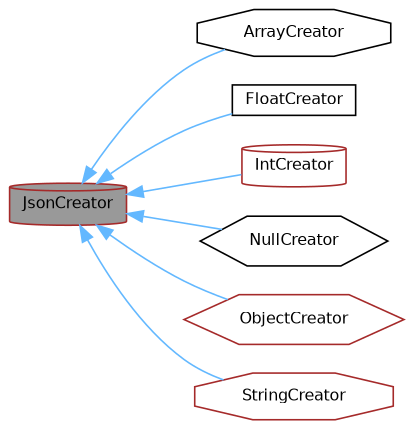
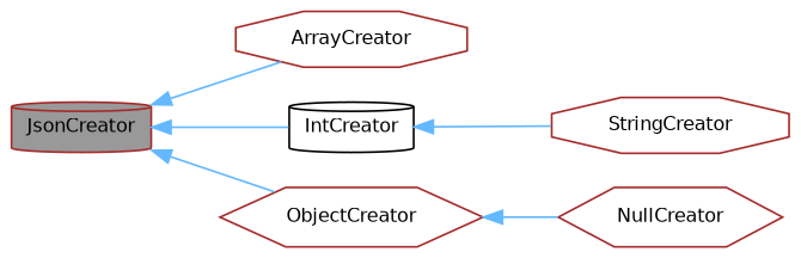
  digraph {
    rankdir=LR
    node [color=brown fillcolor=white fontname=Helvetica fontsize=10 shape=cylinder style=filled]
    edge [color=steelblue1 dir=back fontname=Helvetica fontsize=10 labelfontname=Helvetica labelfontsize=10 style=solid]
    n1 [fillcolor=grey60 fontcolor=black height=0.2 label=JsonCreator width=0.4]
-   n2 [color=black height=0.2 label=ArrayCreator shape=octagon width=0.4]
-   n3 [color=black height=0.2 label=FloatCreator shape=box width=0.4]
-   n4 [height=0.2 label=IntCreator width=0.4]
-   n5 [color=black height=0.2 label=NullCreator shape=hexagon width=0.4]
+   n2 [height=0.2 label=ArrayCreator shape=octagon width=0.4]
+   n4 [color=black height=0.2 label=IntCreator width=0.4]
+   n5 [height=0.2 label=NullCreator shape=hexagon width=0.4]
    n6 [height=0.2 label=ObjectCreator shape=hexagon width=0.4]
    n7 [height=0.2 label=StringCreator shape=octagon width=0.4]
    n1 -> n2
-   n1 -> n3
    n1 -> n4
-   n1 -> n5
+   n6 -> n5
    n1 -> n6
-   n1 -> n7
+   n4 -> n7
  }
